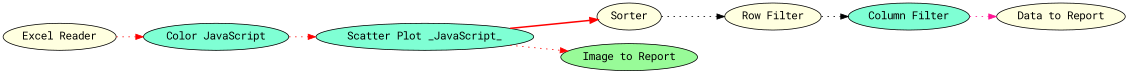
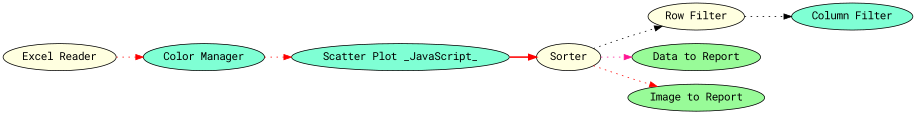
  digraph {
    fontname="Roboto Mono"
    rankdir=LR
    node [fillcolor=lightyellow fontname="Roboto Mono" style=filled]
    edge [color=red fontname="Roboto Mono" style=dotted]
    n1 [label=Sorter]
    n2 [label="Row Filter"]
    n3 [fillcolor=aquamarine label="Column Filter"]
-   n4 [label="Data to Report"]
+   n4 [fillcolor=palegreen label="Data to Report"]
    n5 [fillcolor=aquamarine label="Scatter Plot _JavaScript_"]
    n6 [fillcolor=palegreen label="Image to Report"]
-   n7 [fillcolor=aquamarine label="Color JavaScript"]
+   n7 [fillcolor=aquamarine label="Color Manager"]
    n8 [label="Excel Reader"]
    n1 -> n2 [color=black]
    n2 -> n3 [color=black]
-   n3 -> n4 [color=deeppink]
+   n1 -> n4 [color=deeppink]
    n5 -> n1 [style=bold]
-   n5 -> n6
+   n1 -> n6
    n7 -> n5
    n8 -> n7
  }
